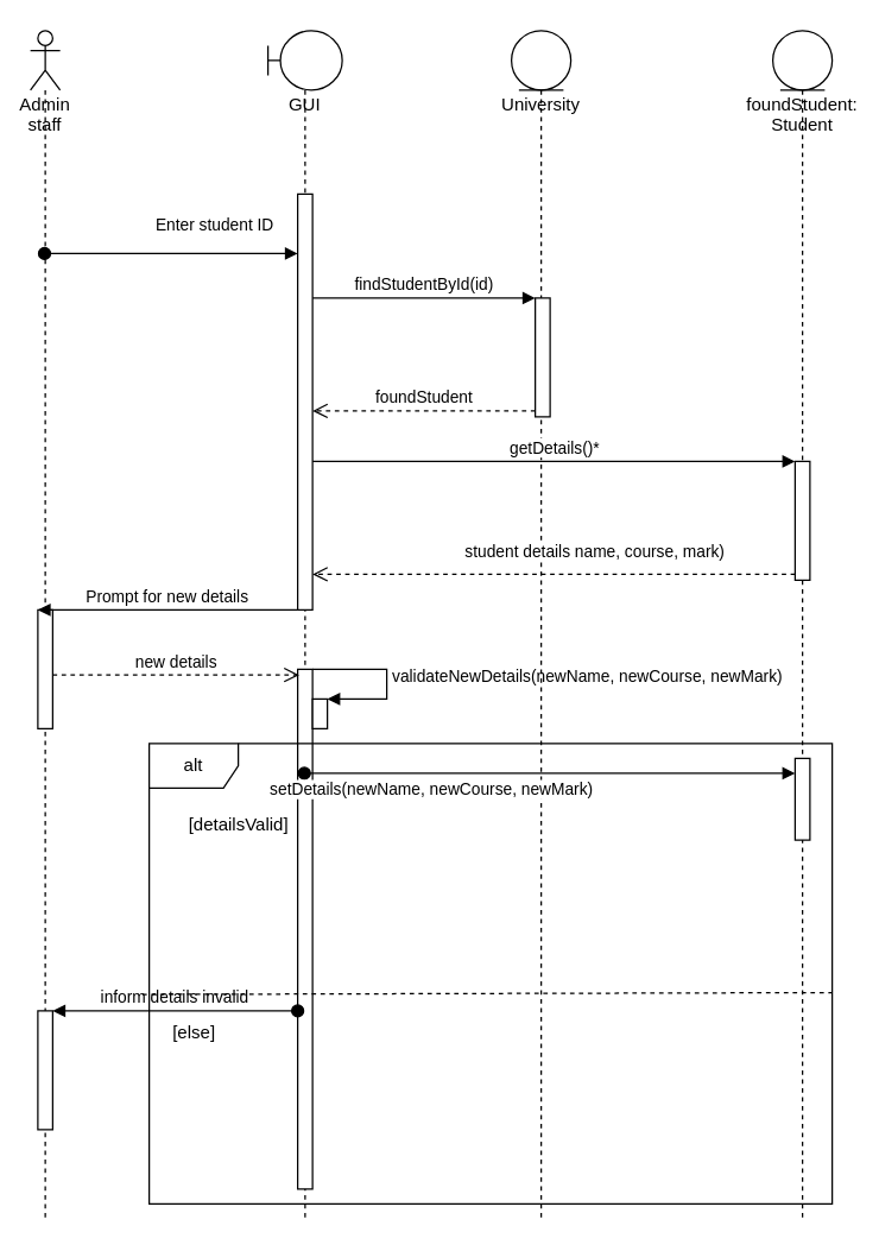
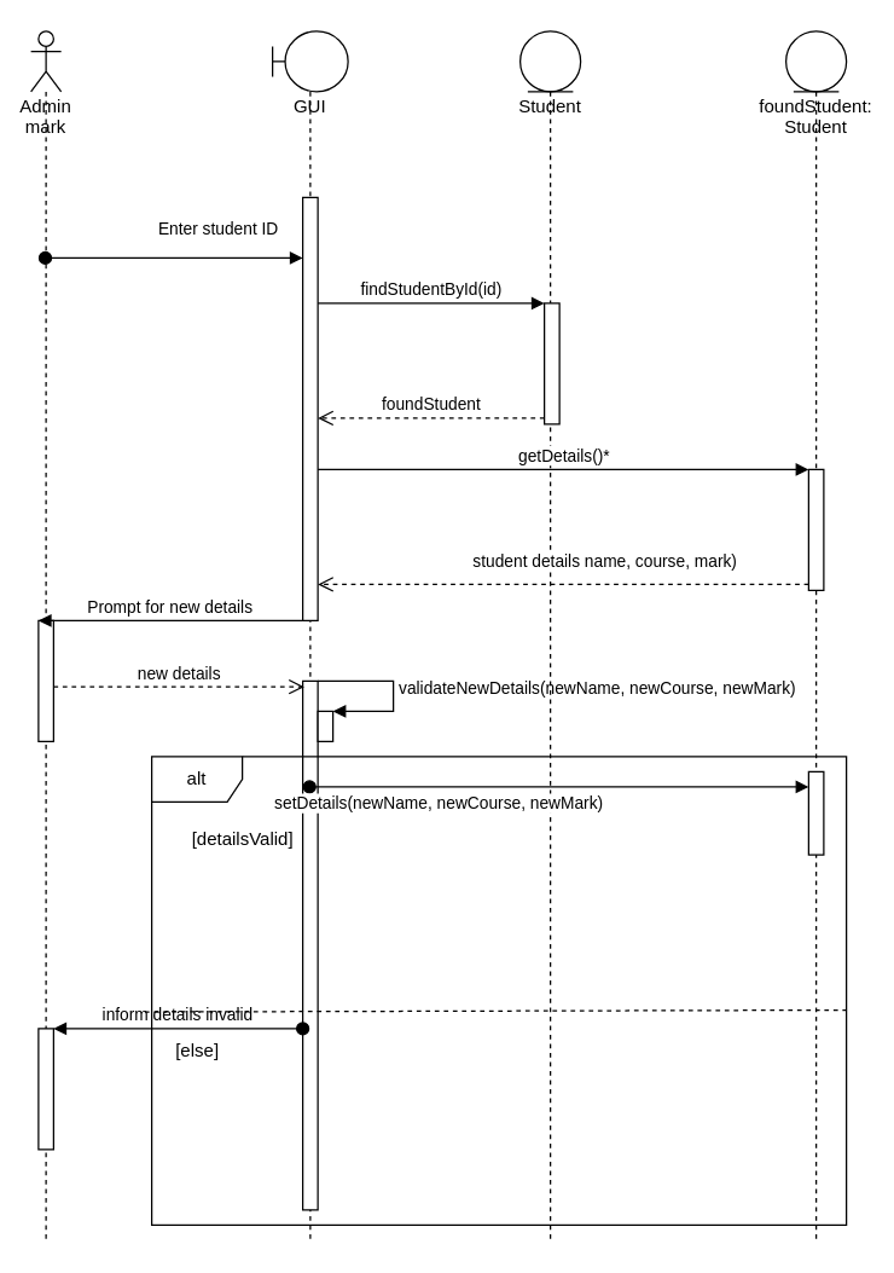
  <mxCell id="0" />
  <mxCell id="1" parent="0" />
- <mxCell id="2" value="Admin staff" style="shape=umlLifeline;participant=umlActor;perimeter=lifelinePerimeter;whiteSpace=wrap;html=1;container=1;collapsible=0;recursiveResize=0;verticalAlign=top;spacingTop=36;outlineConnect=0;" parent="1" vertex="1"><mxGeometry x="20" y="20" width="20" height="800" as="geometry" /></mxCell>
+ <mxCell id="2" value="Admin mark" style="shape=umlLifeline;participant=umlActor;perimeter=lifelinePerimeter;whiteSpace=wrap;html=1;container=1;collapsible=0;recursiveResize=0;verticalAlign=top;spacingTop=36;outlineConnect=0;" parent="1" vertex="1"><mxGeometry x="20" y="20" width="20" height="800" as="geometry" /></mxCell>
  <mxCell id="3" value="" style="html=1;points=[];perimeter=orthogonalPerimeter;" parent="2" vertex="1"><mxGeometry x="5" y="390" width="10" height="80" as="geometry" /></mxCell>
  <mxCell id="4" value="" style="html=1;points=[];perimeter=orthogonalPerimeter;" parent="2" vertex="1"><mxGeometry x="5" y="660" width="10" height="80" as="geometry" /></mxCell>
  <mxCell id="5" value="GUI" style="shape=umlLifeline;participant=umlBoundary;perimeter=lifelinePerimeter;whiteSpace=wrap;html=1;container=1;collapsible=0;recursiveResize=0;verticalAlign=top;spacingTop=36;outlineConnect=0;" parent="1" vertex="1"><mxGeometry x="180" y="20" width="50" height="800" as="geometry" /></mxCell>
  <mxCell id="6" value="" style="html=1;points=[];perimeter=orthogonalPerimeter;" parent="5" vertex="1"><mxGeometry x="20" y="110" width="10" height="280" as="geometry" /></mxCell>
  <mxCell id="7" value="" style="html=1;points=[];perimeter=orthogonalPerimeter;" parent="5" vertex="1"><mxGeometry x="20" y="430" width="10" height="350" as="geometry" /></mxCell>
  <mxCell id="8" value="" style="html=1;points=[];perimeter=orthogonalPerimeter;" parent="5" vertex="1"><mxGeometry x="30" y="450" width="10" height="20" as="geometry" /></mxCell>
  <mxCell id="9" value="validateNewDetails(newName, newCourse, newMark)" style="edgeStyle=orthogonalEdgeStyle;html=1;align=left;spacingLeft=2;endArrow=block;rounded=0;entryX=1;entryY=0;" parent="5" source="7" target="8" edge="1"><mxGeometry relative="1" as="geometry"><mxPoint x="160" y="430" as="sourcePoint" /><Array as="points"><mxPoint x="80" y="430" /><mxPoint x="80" y="450" /></Array></mxGeometry></mxCell>
- <mxCell id="10" value="University" style="shape=umlLifeline;participant=umlEntity;perimeter=lifelinePerimeter;whiteSpace=wrap;html=1;container=1;collapsible=0;recursiveResize=0;verticalAlign=top;spacingTop=36;outlineConnect=0;" parent="1" vertex="1"><mxGeometry x="344" y="20" width="40" height="800" as="geometry" /></mxCell>
+ <mxCell id="10" value="Student" style="shape=umlLifeline;participant=umlEntity;perimeter=lifelinePerimeter;whiteSpace=wrap;html=1;container=1;collapsible=0;recursiveResize=0;verticalAlign=top;spacingTop=36;outlineConnect=0;" parent="1" vertex="1"><mxGeometry x="344" y="20" width="40" height="800" as="geometry" /></mxCell>
  <mxCell id="11" value="" style="html=1;points=[];perimeter=orthogonalPerimeter;" parent="10" vertex="1"><mxGeometry x="16" y="180" width="10" height="80" as="geometry" /></mxCell>
  <mxCell id="12" value="foundStudent: Student" style="shape=umlLifeline;participant=umlEntity;perimeter=lifelinePerimeter;whiteSpace=wrap;html=1;container=1;collapsible=0;recursiveResize=0;verticalAlign=top;spacingTop=36;outlineConnect=0;" parent="1" vertex="1"><mxGeometry x="520" y="20" width="40" height="800" as="geometry" /></mxCell>
  <mxCell id="13" value="" style="html=1;points=[];perimeter=orthogonalPerimeter;" parent="12" vertex="1"><mxGeometry x="15" y="290" width="10" height="80" as="geometry" /></mxCell>
  <mxCell id="14" value="" style="html=1;points=[];perimeter=orthogonalPerimeter;" parent="12" vertex="1"><mxGeometry x="15" y="490" width="10" height="55" as="geometry" /></mxCell>
  <mxCell id="15" value="Enter student ID" style="html=1;verticalAlign=bottom;startArrow=oval;endArrow=block;startSize=8;rounded=0;" parent="1" source="2" target="6" edge="1"><mxGeometry x="0.336" y="10" relative="1" as="geometry"><mxPoint x="140" y="140" as="sourcePoint" /><Array as="points"><mxPoint x="130" y="170" /></Array><mxPoint as="offset" /></mxGeometry></mxCell>
  <mxCell id="16" value="findStudentById(id)" style="html=1;verticalAlign=bottom;endArrow=block;entryX=0;entryY=0;rounded=0;" parent="1" source="6" target="11" edge="1"><mxGeometry relative="1" as="geometry"><mxPoint x="290" y="200" as="sourcePoint" /></mxGeometry></mxCell>
  <mxCell id="17" value="foundStudent" style="html=1;verticalAlign=bottom;endArrow=open;dashed=1;endSize=8;exitX=0;exitY=0.95;rounded=0;" parent="1" source="11" target="6" edge="1"><mxGeometry relative="1" as="geometry"><mxPoint x="290" y="276" as="targetPoint" /></mxGeometry></mxCell>
  <mxCell id="18" value="getDetails()*" style="html=1;verticalAlign=bottom;endArrow=block;entryX=0;entryY=0;rounded=0;" parent="1" source="6" target="13" edge="1"><mxGeometry relative="1" as="geometry"><mxPoint x="384" y="310" as="sourcePoint" /></mxGeometry></mxCell>
  <mxCell id="19" value="student details name, course, mark)" style="html=1;verticalAlign=bottom;endArrow=open;dashed=1;endSize=8;exitX=0;exitY=0.95;rounded=0;" parent="1" source="13" target="6" edge="1"><mxGeometry x="-0.169" y="-6" relative="1" as="geometry"><mxPoint x="384" y="386" as="targetPoint" /><mxPoint as="offset" /></mxGeometry></mxCell>
  <mxCell id="20" value="Prompt for new details" style="html=1;verticalAlign=bottom;endArrow=block;entryX=0;entryY=0;rounded=0;" parent="1" source="6" target="3" edge="1"><mxGeometry relative="1" as="geometry"><mxPoint x="200" y="485" as="sourcePoint" /></mxGeometry></mxCell>
  <mxCell id="21" value="new details" style="html=1;verticalAlign=bottom;endArrow=open;dashed=1;endSize=8;rounded=0;entryX=0.1;entryY=0.011;entryDx=0;entryDy=0;entryPerimeter=0;" parent="1" source="3" edge="1" target="7"><mxGeometry relative="1" as="geometry"><mxPoint x="200" y="486" as="targetPoint" /><mxPoint x="60" y="486" as="sourcePoint" /></mxGeometry></mxCell>
  <mxCell id="22" value="setDetails(newName, newCourse, newMark)" style="html=1;verticalAlign=bottom;startArrow=oval;endArrow=block;startSize=8;rounded=0;" parent="1" source="5" target="14" edge="1"><mxGeometry x="-0.483" y="-20" relative="1" as="geometry"><mxPoint x="240" y="490" as="sourcePoint" /><Array as="points"><mxPoint x="270" y="520" /></Array><mxPoint as="offset" /></mxGeometry></mxCell>
  <mxCell id="23" value="inform details invalid" style="html=1;verticalAlign=bottom;startArrow=oval;endArrow=block;startSize=8;rounded=0;" parent="1" source="7" target="4" edge="1"><mxGeometry relative="1" as="geometry"><mxPoint x="180" y="720" as="sourcePoint" /></mxGeometry></mxCell>
  <mxCell id="24" value="" style="group" parent="1" vertex="1" connectable="0"><mxGeometry x="110" y="510" width="460" height="310" as="geometry" /></mxCell>
  <mxCell id="25" value="" style="group" parent="24" vertex="1" connectable="0"><mxGeometry x="-10" width="460" height="310" as="geometry" /></mxCell>
  <mxCell id="26" value="[detailsValid]" style="text;html=1;align=center;verticalAlign=middle;resizable=0;points=[];autosize=1;strokeColor=none;fillColor=none;" parent="25" vertex="1"><mxGeometry x="10" y="30" width="100" height="30" as="geometry" /></mxCell>
  <mxCell id="27" value="[else]" style="text;html=1;align=center;verticalAlign=middle;resizable=0;points=[];autosize=1;strokeColor=none;fillColor=none;" parent="25" vertex="1"><mxGeometry y="170" width="60" height="30" as="geometry" /></mxCell>
  <mxCell id="28" value="alt" style="shape=umlFrame;whiteSpace=wrap;html=1;" parent="25" vertex="1"><mxGeometry y="-10" width="460" height="310" as="geometry" /></mxCell>
  <mxCell id="29" value="" style="endArrow=none;dashed=1;html=1;rounded=0;exitX=-0.01;exitY=0.545;exitDx=0;exitDy=0;exitPerimeter=0;entryX=1;entryY=0.541;entryDx=0;entryDy=0;entryPerimeter=0;" parent="25" source="28" target="28" edge="1"><mxGeometry width="50" height="50" relative="1" as="geometry"><mxPoint x="320" y="670" as="sourcePoint" /><mxPoint x="820" y="620" as="targetPoint" /></mxGeometry></mxCell>
